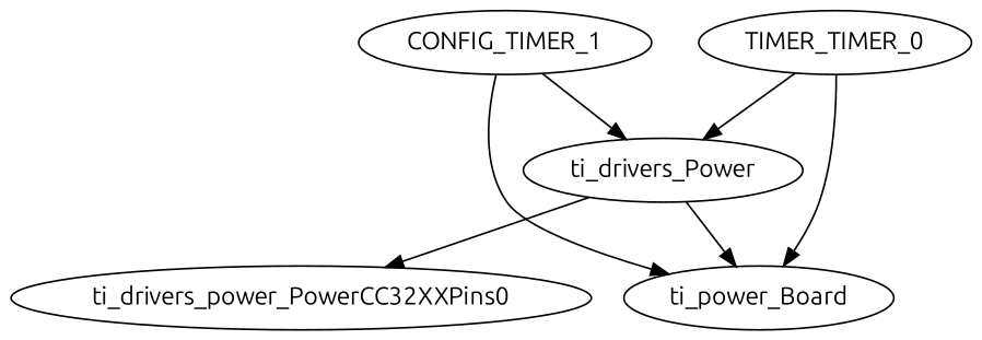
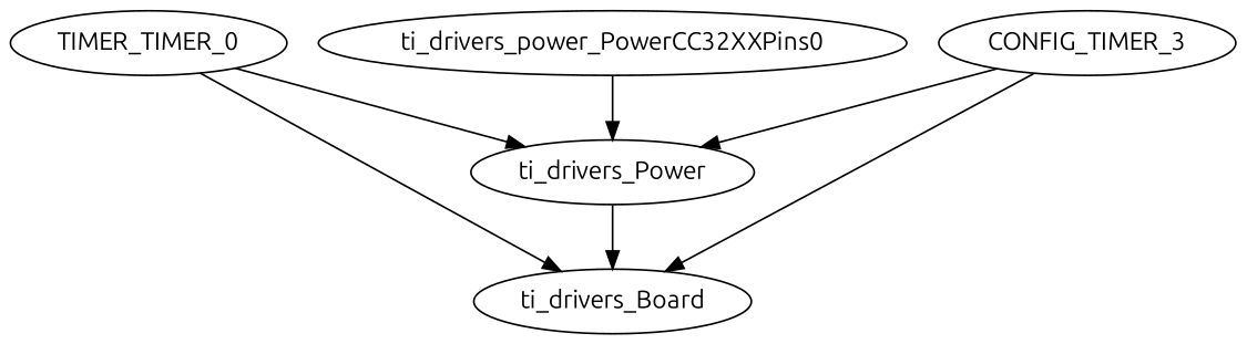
  digraph {
    fontname=Ubuntu
    rankdir=TB
    node [fontname=Ubuntu]
    edge [fontname=Ubuntu]
    ti_drivers_Power
-   ti_drivers_Board [label=ti_power_Board]
+   ti_drivers_Board
    ti_drivers_power_PowerCC32XXPins0
    n4 [label=TIMER_TIMER_0]
-   CONFIG_TIMER_1
+   CONFIG_TIMER_1 [label=CONFIG_TIMER_3]
    ti_drivers_Power -> ti_drivers_Board
-   ti_drivers_Power -> ti_drivers_power_PowerCC32XXPins0
+   ti_drivers_power_PowerCC32XXPins0 -> ti_drivers_Power
    n4 -> ti_drivers_Power
    n4 -> ti_drivers_Board
    CONFIG_TIMER_1 -> ti_drivers_Power
    CONFIG_TIMER_1 -> ti_drivers_Board
  }
